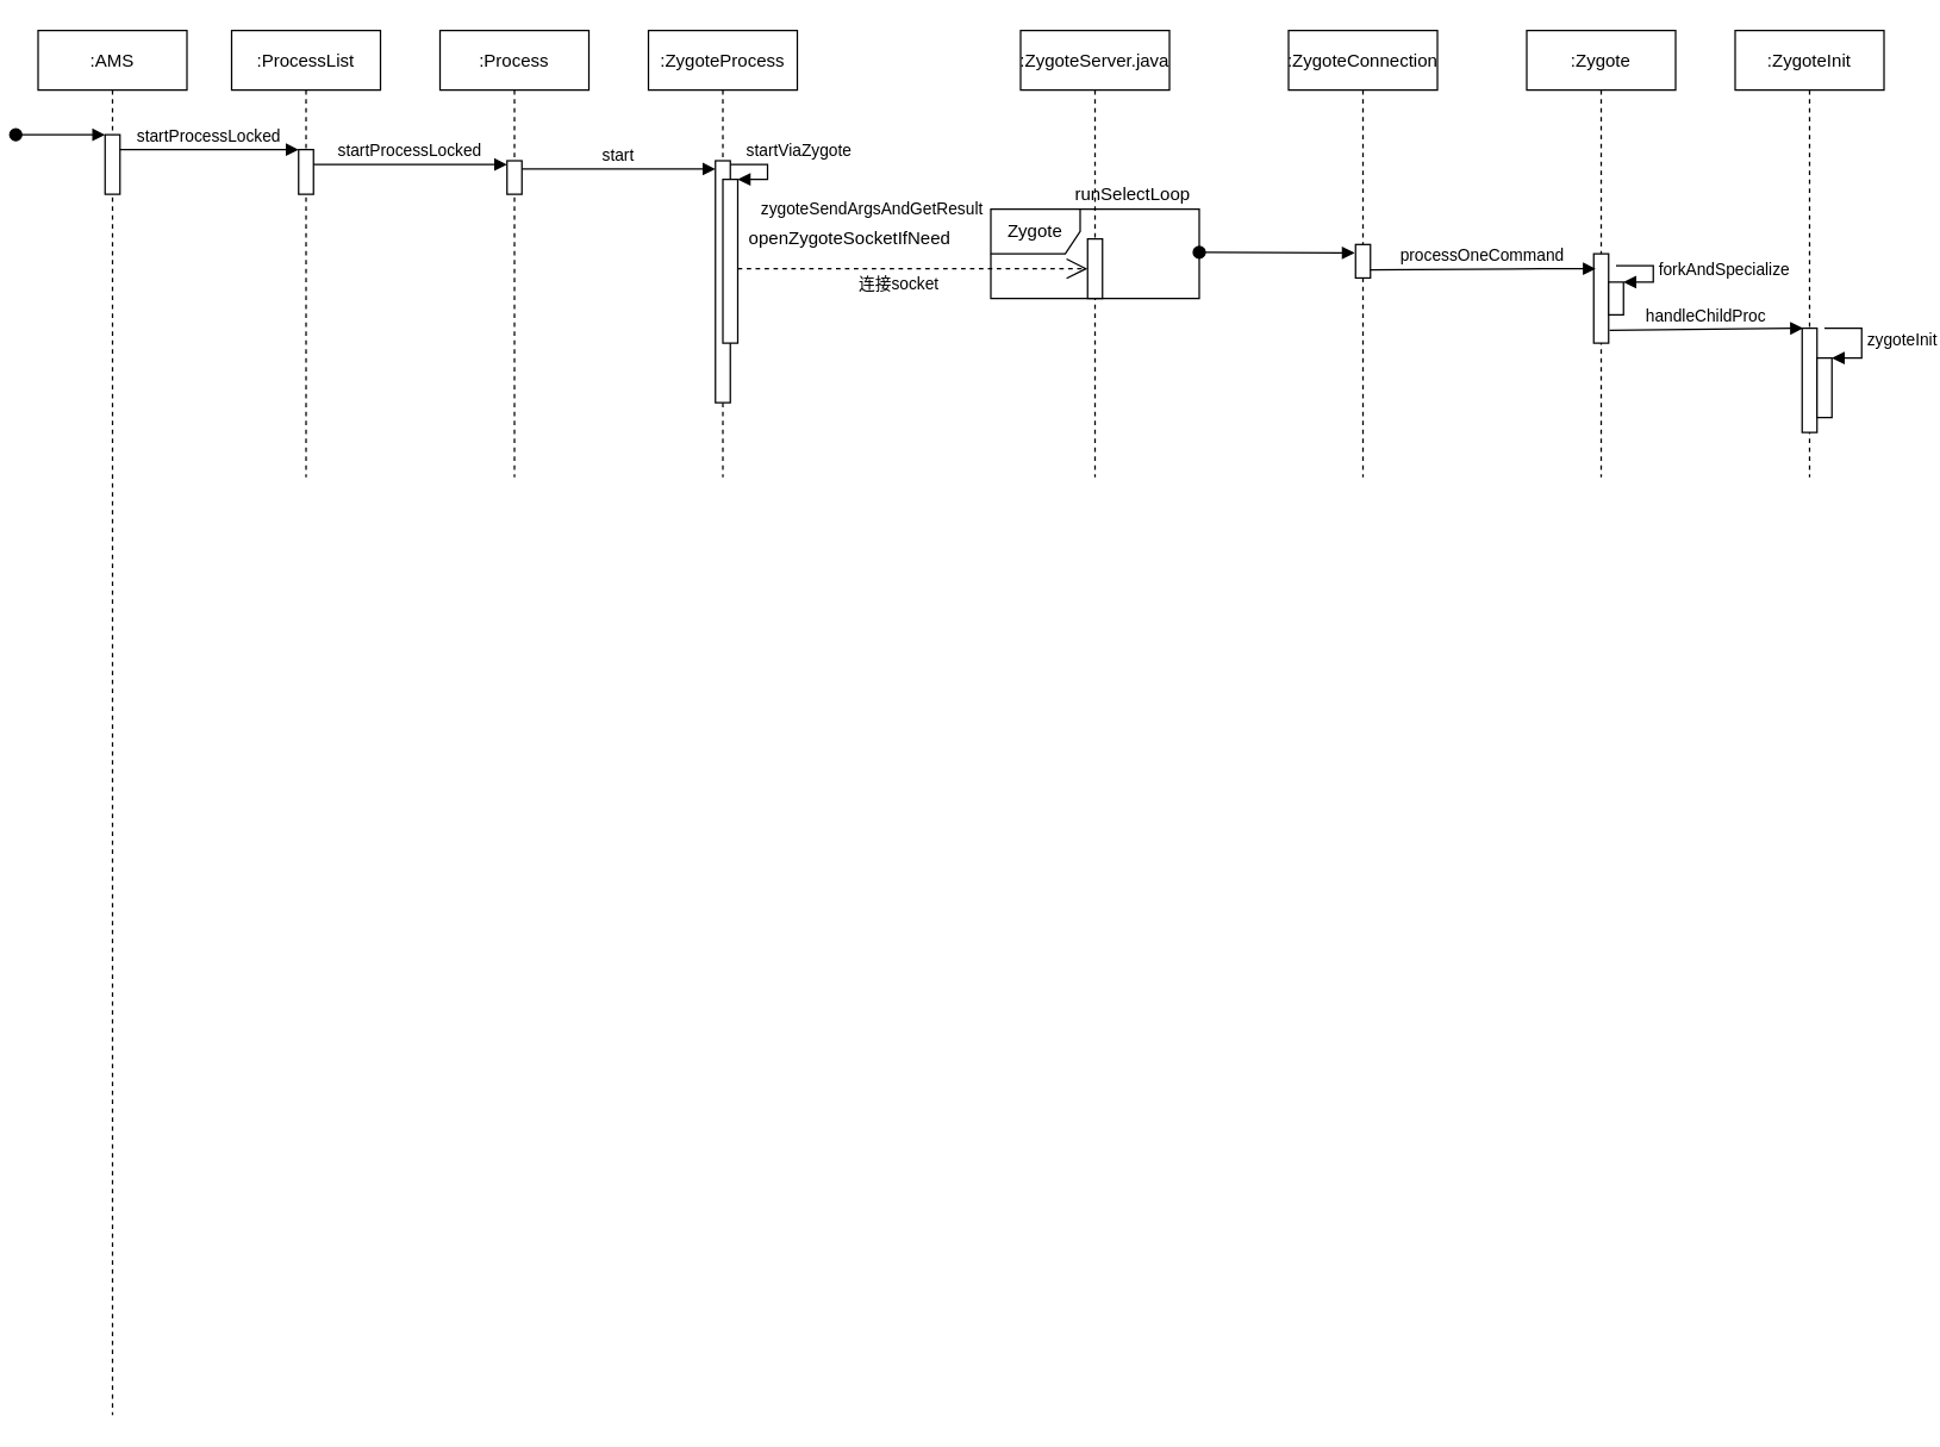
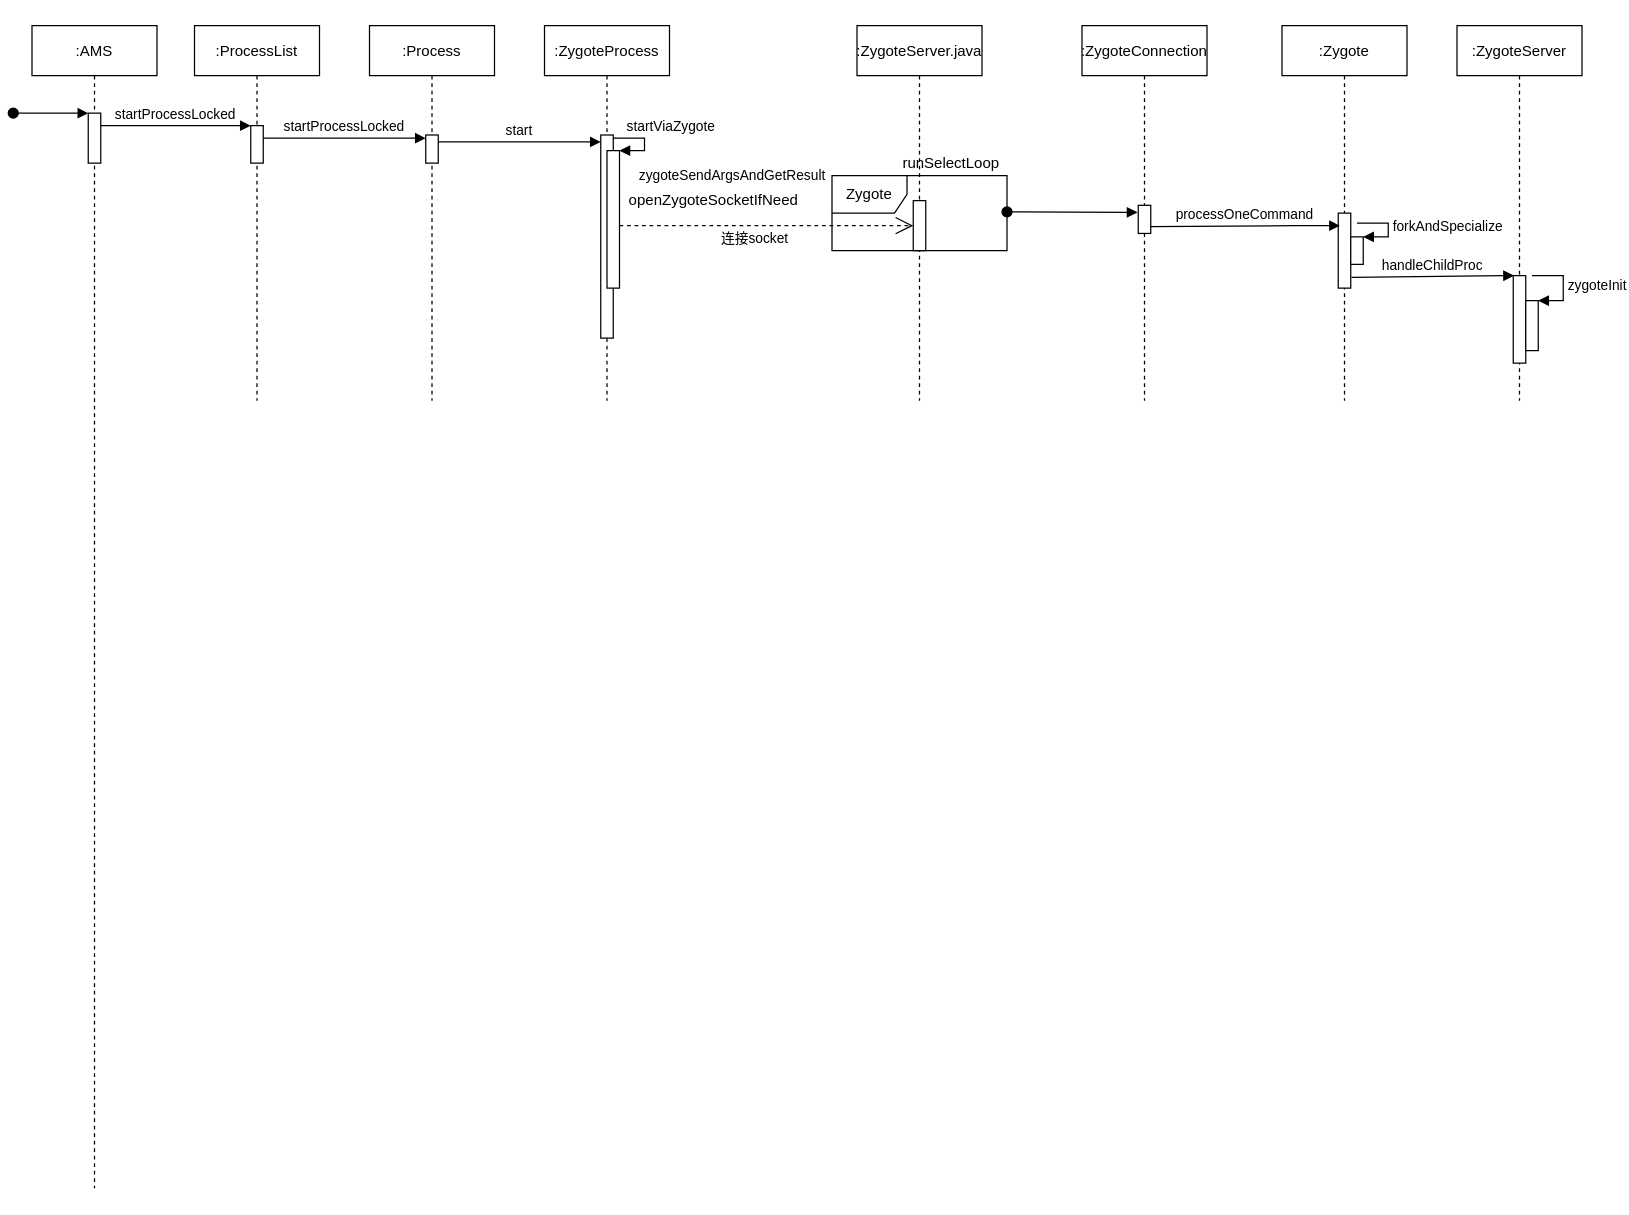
  <mxCell id="0" />
  <mxCell id="1" parent="0" />
  <mxCell id="2" value=":AMS" style="shape=umlLifeline;perimeter=lifelinePerimeter;container=1;collapsible=0;recursiveResize=0;rounded=0;shadow=0;strokeWidth=1;" parent="1" vertex="1"><mxGeometry x="20" y="20" width="100" height="930" as="geometry" /></mxCell>
  <mxCell id="3" value="" style="points=[];perimeter=orthogonalPerimeter;rounded=0;shadow=0;strokeWidth=1;" parent="2" vertex="1"><mxGeometry x="45" y="70" width="10" height="40" as="geometry" /></mxCell>
  <mxCell id="4" value="" style="verticalAlign=bottom;startArrow=oval;endArrow=block;startSize=8;shadow=0;strokeWidth=1;" parent="2" target="3" edge="1"><mxGeometry relative="1" as="geometry"><mxPoint x="-15" y="70" as="sourcePoint" /></mxGeometry></mxCell>
  <mxCell id="5" value=":ProcessList" style="shape=umlLifeline;perimeter=lifelinePerimeter;container=1;collapsible=0;recursiveResize=0;rounded=0;shadow=0;strokeWidth=1;" parent="1" vertex="1"><mxGeometry x="150" y="20" width="100" height="300" as="geometry" /></mxCell>
  <mxCell id="6" value="" style="points=[];perimeter=orthogonalPerimeter;rounded=0;shadow=0;strokeWidth=1;" parent="5" vertex="1"><mxGeometry x="45" y="80" width="10" height="30" as="geometry" /></mxCell>
  <mxCell id="7" value="startProcessLocked" style="verticalAlign=bottom;endArrow=block;entryX=0;entryY=0;shadow=0;strokeWidth=1;" parent="1" source="3" target="6" edge="1"><mxGeometry relative="1" as="geometry"><mxPoint x="175" y="100" as="sourcePoint" /></mxGeometry></mxCell>
  <mxCell id="8" value=":Process" style="shape=umlLifeline;perimeter=lifelinePerimeter;container=1;collapsible=0;recursiveResize=0;rounded=0;shadow=0;strokeWidth=1;" vertex="1" parent="1"><mxGeometry x="290" y="20" width="100" height="300" as="geometry" /></mxCell>
  <mxCell id="9" value="" style="points=[];perimeter=orthogonalPerimeter;rounded=0;shadow=0;strokeWidth=1;" vertex="1" parent="8"><mxGeometry x="45" y="87.5" width="10" height="22.5" as="geometry" /></mxCell>
  <mxCell id="10" value="startProcessLocked" style="verticalAlign=bottom;endArrow=block;shadow=0;strokeWidth=1;" edge="1" parent="1" source="6" target="9"><mxGeometry relative="1" as="geometry"><mxPoint x="280" y="112" as="sourcePoint" /><mxPoint x="400" y="112" as="targetPoint" /><Array as="points"><mxPoint x="320" y="110" /></Array></mxGeometry></mxCell>
  <mxCell id="11" value=":ZygoteProcess" style="shape=umlLifeline;perimeter=lifelinePerimeter;container=1;collapsible=0;recursiveResize=0;rounded=0;shadow=0;strokeWidth=1;" vertex="1" parent="1"><mxGeometry x="430" y="20" width="100" height="300" as="geometry" /></mxCell>
  <mxCell id="12" value="" style="points=[];perimeter=orthogonalPerimeter;rounded=0;shadow=0;strokeWidth=1;" vertex="1" parent="11"><mxGeometry x="45" y="87.5" width="10" height="162.5" as="geometry" /></mxCell>
  <mxCell id="13" value="start" style="verticalAlign=bottom;endArrow=block;shadow=0;strokeWidth=1;" edge="1" parent="1" target="12"><mxGeometry relative="1" as="geometry"><mxPoint x="345" y="113" as="sourcePoint" /><mxPoint x="475" y="113" as="targetPoint" /><Array as="points"><mxPoint x="465" y="113" /></Array></mxGeometry></mxCell>
  <mxCell id="14" value="" style="html=1;points=[];perimeter=orthogonalPerimeter;" vertex="1" parent="1"><mxGeometry x="480" y="120" width="10" height="110" as="geometry" /></mxCell>
  <mxCell id="15" value="&lt;pre style=&quot;background-color: #2b2b2b ; color: #a9b7c6 ; font-family: &amp;#34;consolas&amp;#34; , monospace ; font-size: 11.3pt&quot;&gt;&lt;br&gt;&lt;/pre&gt;" style="edgeStyle=orthogonalEdgeStyle;html=1;align=left;spacingLeft=2;endArrow=block;rounded=0;entryX=1;entryY=0;" edge="1" target="14" parent="1"><mxGeometry relative="1" as="geometry"><mxPoint x="485" y="110" as="sourcePoint" /><Array as="points"><mxPoint x="510" y="110" /><mxPoint x="510" y="120" /></Array></mxGeometry></mxCell>
  <mxCell id="16" value="startViaZygote" style="edgeLabel;html=1;align=center;verticalAlign=middle;resizable=0;points=[];" vertex="1" connectable="0" parent="15"><mxGeometry x="-0.35" relative="1" as="geometry"><mxPoint x="27.09" y="-10" as="offset" /></mxGeometry></mxCell>
  <mxCell id="17" value="&lt;span style=&quot;font-size: 11px ; background-color: rgb(255 , 255 , 255)&quot;&gt;zygoteSendArgsAndGetResult&lt;/span&gt;" style="text;html=1;align=center;verticalAlign=middle;resizable=0;points=[];autosize=1;" vertex="1" parent="1"><mxGeometry x="490" y="130" width="180" height="20" as="geometry" /></mxCell>
  <mxCell id="18" value="openZygoteSocketIfNeed" style="text;html=1;align=center;verticalAlign=middle;resizable=0;points=[];autosize=1;" vertex="1" parent="1"><mxGeometry x="490" y="150" width="150" height="20" as="geometry" /></mxCell>
  <mxCell id="19" value=":ZygoteServer.java" style="shape=umlLifeline;perimeter=lifelinePerimeter;container=1;collapsible=0;recursiveResize=0;rounded=0;shadow=0;strokeWidth=1;" vertex="1" parent="1"><mxGeometry x="680" y="20" width="100" height="300" as="geometry" /></mxCell>
  <mxCell id="20" value="" style="points=[];perimeter=orthogonalPerimeter;rounded=0;shadow=0;strokeWidth=1;" vertex="1" parent="19"><mxGeometry x="45" y="140" width="10" height="40" as="geometry" /></mxCell>
  <mxCell id="21" value="" style="endArrow=open;endSize=12;dashed=1;html=1;" edge="1" parent="19" source="20" target="19"><mxGeometry x="-0.081" y="-10" width="160" relative="1" as="geometry"><mxPoint x="-190" y="160" as="sourcePoint" /><mxPoint x="-30" y="160" as="targetPoint" /><mxPoint as="offset" /></mxGeometry></mxCell>
  <mxCell id="22" value="连接socket" style="endArrow=open;endSize=12;dashed=1;html=1;" edge="1" parent="1" target="20"><mxGeometry x="-0.081" y="-10" width="160" relative="1" as="geometry"><mxPoint x="490" y="180" as="sourcePoint" /><mxPoint x="729.5" y="180" as="targetPoint" /><mxPoint as="offset" /></mxGeometry></mxCell>
  <mxCell id="23" value="Zygote" style="shape=umlFrame;whiteSpace=wrap;html=1;" vertex="1" parent="1"><mxGeometry x="660" y="140" width="140" height="60" as="geometry" /></mxCell>
  <mxCell id="24" value="runSelectLoop" style="text;html=1;align=center;verticalAlign=middle;resizable=0;points=[];autosize=1;" vertex="1" parent="1"><mxGeometry x="710" y="120" width="90" height="20" as="geometry" /></mxCell>
  <mxCell id="25" value="" style="verticalAlign=bottom;startArrow=oval;endArrow=block;startSize=8;shadow=0;strokeWidth=1;entryX=-0.06;entryY=0.251;entryDx=0;entryDy=0;entryPerimeter=0;" edge="1" parent="1" target="27"><mxGeometry relative="1" as="geometry"><mxPoint x="800" y="169" as="sourcePoint" /><mxPoint x="860" y="169" as="targetPoint" /></mxGeometry></mxCell>
  <mxCell id="26" value=":ZygoteConnection" style="shape=umlLifeline;perimeter=lifelinePerimeter;container=1;collapsible=0;recursiveResize=0;rounded=0;shadow=0;strokeWidth=1;" vertex="1" parent="1"><mxGeometry x="860" y="20" width="100" height="300" as="geometry" /></mxCell>
  <mxCell id="27" value="" style="points=[];perimeter=orthogonalPerimeter;rounded=0;shadow=0;strokeWidth=1;" vertex="1" parent="26"><mxGeometry x="45" y="143.75" width="10" height="22.5" as="geometry" /></mxCell>
  <mxCell id="28" value=":Zygote" style="shape=umlLifeline;perimeter=lifelinePerimeter;container=1;collapsible=0;recursiveResize=0;rounded=0;shadow=0;strokeWidth=1;" vertex="1" parent="1"><mxGeometry x="1020" y="20" width="100" height="300" as="geometry" /></mxCell>
  <mxCell id="29" value="" style="points=[];perimeter=orthogonalPerimeter;rounded=0;shadow=0;strokeWidth=1;" vertex="1" parent="28"><mxGeometry x="45" y="150" width="10" height="60" as="geometry" /></mxCell>
  <mxCell id="30" value="" style="html=1;points=[];perimeter=orthogonalPerimeter;" vertex="1" parent="28"><mxGeometry x="55" y="169" width="10" height="22" as="geometry" /></mxCell>
  <mxCell id="31" value="forkAndSpecialize" style="edgeStyle=orthogonalEdgeStyle;html=1;align=left;spacingLeft=2;endArrow=block;rounded=0;entryX=1;entryY=0;" edge="1" target="30" parent="28"><mxGeometry relative="1" as="geometry"><mxPoint x="60" y="158" as="sourcePoint" /><Array as="points"><mxPoint x="85" y="158" /></Array></mxGeometry></mxCell>
  <mxCell id="32" value="processOneCommand" style="verticalAlign=bottom;endArrow=block;shadow=0;strokeWidth=1;exitX=0.944;exitY=0.761;exitDx=0;exitDy=0;exitPerimeter=0;entryX=0.133;entryY=0.167;entryDx=0;entryDy=0;entryPerimeter=0;" edge="1" parent="1" source="27" target="29"><mxGeometry relative="1" as="geometry"><mxPoint x="920" y="180" as="sourcePoint" /><mxPoint x="1060" y="175" as="targetPoint" /><Array as="points"><mxPoint x="1040" y="180" /></Array></mxGeometry></mxCell>
- <mxCell id="33" value=":ZygoteInit" style="shape=umlLifeline;perimeter=lifelinePerimeter;container=1;collapsible=0;recursiveResize=0;rounded=0;shadow=0;strokeWidth=1;" vertex="1" parent="1"><mxGeometry x="1160" y="20" width="100" height="300" as="geometry" /></mxCell>
+ <mxCell id="33" value=":ZygoteServer" style="shape=umlLifeline;perimeter=lifelinePerimeter;container=1;collapsible=0;recursiveResize=0;rounded=0;shadow=0;strokeWidth=1;" vertex="1" parent="1"><mxGeometry x="1160" y="20" width="100" height="300" as="geometry" /></mxCell>
  <mxCell id="34" value="" style="points=[];perimeter=orthogonalPerimeter;rounded=0;shadow=0;strokeWidth=1;" vertex="1" parent="33"><mxGeometry x="45" y="200" width="10" height="70" as="geometry" /></mxCell>
  <mxCell id="35" value="" style="html=1;points=[];perimeter=orthogonalPerimeter;" vertex="1" parent="33"><mxGeometry x="55" y="220" width="10" height="40" as="geometry" /></mxCell>
  <mxCell id="36" value="zygoteInit" style="edgeStyle=orthogonalEdgeStyle;html=1;align=left;spacingLeft=2;endArrow=block;rounded=0;entryX=1;entryY=0;" edge="1" target="35" parent="33"><mxGeometry relative="1" as="geometry"><mxPoint x="60" y="200" as="sourcePoint" /><Array as="points"><mxPoint x="85" y="200" /><mxPoint x="85" y="220" /></Array></mxGeometry></mxCell>
  <mxCell id="37" value="handleChildProc" style="verticalAlign=bottom;endArrow=block;shadow=0;strokeWidth=1;exitX=1.067;exitY=0.858;exitDx=0;exitDy=0;exitPerimeter=0;" edge="1" parent="1" source="29"><mxGeometry relative="1" as="geometry"><mxPoint x="1080" y="220.873" as="sourcePoint" /><mxPoint x="1206" y="220" as="targetPoint" /><Array as="points"><mxPoint x="1205.56" y="220" /></Array></mxGeometry></mxCell>
